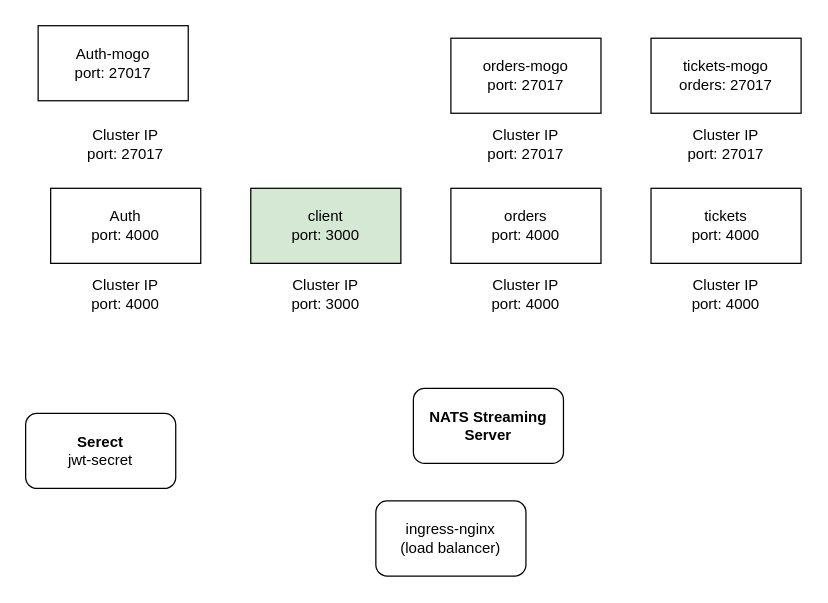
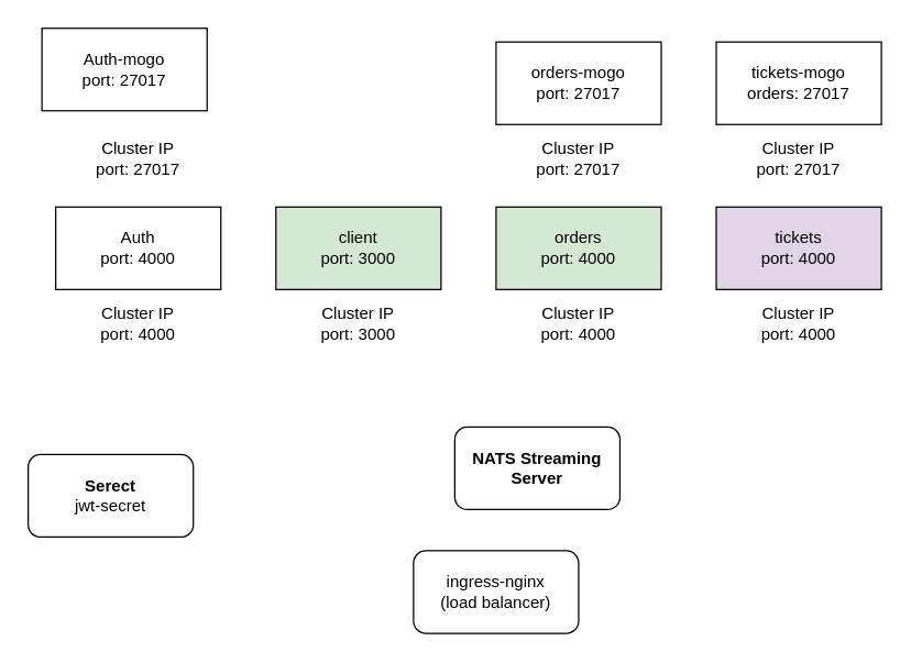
  <mxCell id="0" />
  <mxCell id="1" parent="0" />
  <mxCell id="2" value="Auth&lt;br&gt;port: 4000" style="rounded=0;whiteSpace=wrap;html=1;" parent="1" vertex="1"><mxGeometry x="40" y="150" width="120" height="60" as="geometry" /></mxCell>
  <mxCell id="3" value="Cluster IP&lt;br&gt;port: 4000" style="text;html=1;strokeColor=none;fillColor=none;align=center;verticalAlign=middle;whiteSpace=wrap;rounded=0;" parent="1" vertex="1"><mxGeometry x="40" y="210" width="120" height="50" as="geometry" /></mxCell>
  <mxCell id="4" value="ingress-nginx&lt;br&gt;(load balancer)" style="rounded=1;whiteSpace=wrap;html=1;" parent="1" vertex="1"><mxGeometry x="300" y="400" width="120" height="60" as="geometry" /></mxCell>
  <mxCell id="5" value="Auth-mogo&lt;br&gt;port: 27017" style="rounded=0;whiteSpace=wrap;html=1;" parent="1" vertex="1"><mxGeometry x="30" y="20" width="120" height="60" as="geometry" /></mxCell>
  <mxCell id="6" value="Cluster IP&lt;br&gt;port: 27017" style="text;html=1;strokeColor=none;fillColor=none;align=center;verticalAlign=middle;whiteSpace=wrap;rounded=0;" parent="1" vertex="1"><mxGeometry x="40" y="90" width="120" height="50" as="geometry" /></mxCell>
  <mxCell id="7" value="&lt;b&gt;Serect&lt;/b&gt;&lt;br&gt;jwt-secret" style="rounded=1;whiteSpace=wrap;html=1;" parent="1" vertex="1"><mxGeometry x="20" y="330" width="120" height="60" as="geometry" /></mxCell>
  <mxCell id="8" value="client&lt;br&gt;port: 3000" style="rounded=0;whiteSpace=wrap;html=1;fillColor=#d5e8d4;" parent="1" vertex="1"><mxGeometry x="200" y="150" width="120" height="60" as="geometry" /></mxCell>
  <mxCell id="9" value="Cluster IP&lt;br&gt;port: 3000" style="text;html=1;strokeColor=none;fillColor=none;align=center;verticalAlign=middle;whiteSpace=wrap;rounded=0;" parent="1" vertex="1"><mxGeometry x="200" y="210" width="120" height="50" as="geometry" /></mxCell>
- <mxCell id="10" value="orders&lt;br&gt;port: 4000" style="rounded=0;whiteSpace=wrap;html=1;" vertex="1" parent="1"><mxGeometry x="360" y="150" width="120" height="60" as="geometry" /></mxCell>
+ <mxCell id="10" value="orders&lt;br&gt;port: 4000" style="rounded=0;whiteSpace=wrap;html=1;fillColor=#d5e8d4;" vertex="1" parent="1"><mxGeometry x="360" y="150" width="120" height="60" as="geometry" /></mxCell>
  <mxCell id="11" value="orders-mogo&lt;br&gt;port: 27017" style="rounded=0;whiteSpace=wrap;html=1;" vertex="1" parent="1"><mxGeometry x="360" width="120" height="60" as="geometry" y="30" /></mxCell>
  <mxCell id="12" value="Cluster IP&lt;br&gt;port: 27017" style="text;html=1;strokeColor=none;fillColor=none;align=center;verticalAlign=middle;whiteSpace=wrap;rounded=0;" vertex="1" parent="1"><mxGeometry x="360" y="90" width="120" height="50" as="geometry" /></mxCell>
  <mxCell id="13" value="Cluster IP&lt;br&gt;port: 4000" style="text;html=1;strokeColor=none;fillColor=none;align=center;verticalAlign=middle;whiteSpace=wrap;rounded=0;" vertex="1" parent="1"><mxGeometry x="360" y="210" width="120" height="50" as="geometry" /></mxCell>
  <mxCell id="14" value="&lt;b&gt;NATS Streaming Server&lt;/b&gt;" style="rounded=1;whiteSpace=wrap;html=1;" vertex="1" parent="1"><mxGeometry x="330" y="310" width="120" height="60" as="geometry" /></mxCell>
- <mxCell id="15" value="tickets&lt;br&gt;port: 4000" style="rounded=0;whiteSpace=wrap;html=1;" vertex="1" parent="1"><mxGeometry x="520" y="150" width="120" height="60" as="geometry" /></mxCell>
+ <mxCell id="15" value="tickets&lt;br&gt;port: 4000" style="rounded=0;whiteSpace=wrap;html=1;fillColor=#e1d5e7;" vertex="1" parent="1"><mxGeometry x="520" y="150" width="120" height="60" as="geometry" /></mxCell>
  <mxCell id="16" value="Cluster IP&lt;br&gt;port: 4000" style="text;html=1;strokeColor=none;fillColor=none;align=center;verticalAlign=middle;whiteSpace=wrap;rounded=0;" vertex="1" parent="1"><mxGeometry x="520" y="210" width="120" height="50" as="geometry" /></mxCell>
  <mxCell id="17" value="tickets-mogo&lt;br&gt;orders: 27017" style="rounded=0;whiteSpace=wrap;html=1;" vertex="1" parent="1"><mxGeometry x="520" width="120" height="60" as="geometry" y="30" /></mxCell>
  <mxCell id="18" value="Cluster IP&lt;br&gt;port: 27017" style="text;html=1;strokeColor=none;fillColor=none;align=center;verticalAlign=middle;whiteSpace=wrap;rounded=0;" vertex="1" parent="1"><mxGeometry x="520" y="90" width="120" height="50" as="geometry" /></mxCell>
